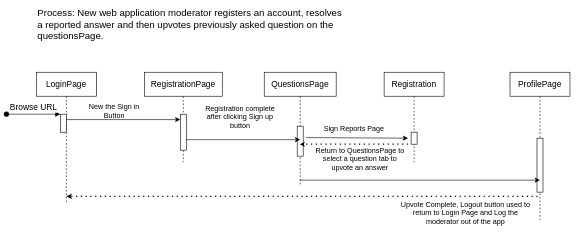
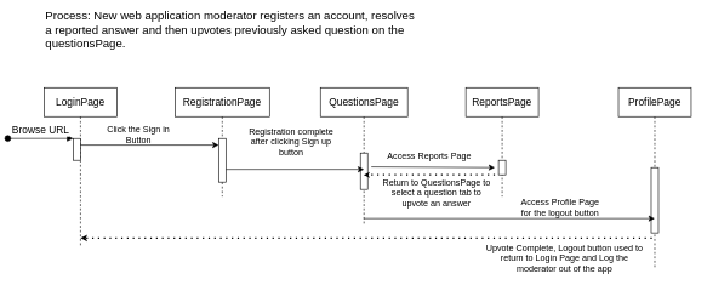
  <mxCell id="0" />
  <mxCell id="1" parent="0" />
  <mxCell id="2" value="&lt;font style=&quot;font-size: 14px;&quot;&gt;LoginPage&lt;/font&gt;" style="shape=umlLifeline;perimeter=lifelinePerimeter;whiteSpace=wrap;html=1;container=1;dropTarget=0;collapsible=0;recursiveResize=0;outlineConnect=0;portConstraint=eastwest;newEdgeStyle={&quot;edgeStyle&quot;:&quot;elbowEdgeStyle&quot;,&quot;elbow&quot;:&quot;vertical&quot;,&quot;curved&quot;:0,&quot;rounded&quot;:0};" vertex="1" parent="1"><mxGeometry x="20" y="120" width="100" height="220" as="geometry" /></mxCell>
  <mxCell id="3" value="" style="html=1;points=[];perimeter=orthogonalPerimeter;outlineConnect=0;targetShapes=umlLifeline;portConstraint=eastwest;newEdgeStyle={&quot;edgeStyle&quot;:&quot;elbowEdgeStyle&quot;,&quot;elbow&quot;:&quot;vertical&quot;,&quot;curved&quot;:0,&quot;rounded&quot;:0};" vertex="1" parent="2"><mxGeometry x="40" y="70" width="10" height="30" as="geometry" /></mxCell>
  <mxCell id="4" value="&lt;font style=&quot;font-size: 14px;&quot;&gt;Browse URL&lt;/font&gt;" style="html=1;verticalAlign=bottom;startArrow=oval;endArrow=block;startSize=8;edgeStyle=elbowEdgeStyle;elbow=vertical;curved=0;rounded=0;" edge="1" parent="2" target="3"><mxGeometry relative="1" as="geometry"><mxPoint x="-50" y="70" as="sourcePoint" /></mxGeometry></mxCell>
  <mxCell id="5" value="&lt;font style=&quot;font-size: 14px;&quot;&gt;RegistrationPage&lt;/font&gt;" style="shape=umlLifeline;perimeter=lifelinePerimeter;whiteSpace=wrap;html=1;container=1;dropTarget=0;collapsible=0;recursiveResize=0;outlineConnect=0;portConstraint=eastwest;newEdgeStyle={&quot;edgeStyle&quot;:&quot;elbowEdgeStyle&quot;,&quot;elbow&quot;:&quot;vertical&quot;,&quot;curved&quot;:0,&quot;rounded&quot;:0};" vertex="1" parent="1"><mxGeometry x="200" y="120" width="130" height="150" as="geometry" /></mxCell>
  <mxCell id="6" value="" style="html=1;points=[];perimeter=orthogonalPerimeter;outlineConnect=0;targetShapes=umlLifeline;portConstraint=eastwest;newEdgeStyle={&quot;edgeStyle&quot;:&quot;elbowEdgeStyle&quot;,&quot;elbow&quot;:&quot;vertical&quot;,&quot;curved&quot;:0,&quot;rounded&quot;:0};" vertex="1" parent="5"><mxGeometry x="60" y="70" width="10" height="60" as="geometry" /></mxCell>
  <mxCell id="7" value="" style="endArrow=classic;html=1;rounded=0;" edge="1" parent="1"><mxGeometry width="50" height="50" relative="1" as="geometry"><mxPoint x="70" y="199" as="sourcePoint" /><mxPoint x="260" y="199" as="targetPoint" /></mxGeometry></mxCell>
- <mxCell id="8" value="New the Sign in Button" style="text;html=1;strokeColor=none;fillColor=none;align=center;verticalAlign=middle;whiteSpace=wrap;rounded=0;" vertex="1" parent="1"><mxGeometry x="90" y="170" width="120" height="30" as="geometry" /></mxCell>
+ <mxCell id="8" value="Click the Sign in Button" style="text;html=1;strokeColor=none;fillColor=none;align=center;verticalAlign=middle;whiteSpace=wrap;rounded=0;" vertex="1" parent="1"><mxGeometry x="90" y="170" width="120" height="30" as="geometry" /></mxCell>
  <mxCell id="9" value="&lt;font style=&quot;font-size: 14px;&quot;&gt;QuestionsPage&lt;/font&gt;" style="shape=umlLifeline;perimeter=lifelinePerimeter;whiteSpace=wrap;html=1;container=1;dropTarget=0;collapsible=0;recursiveResize=0;outlineConnect=0;portConstraint=eastwest;newEdgeStyle={&quot;edgeStyle&quot;:&quot;elbowEdgeStyle&quot;,&quot;elbow&quot;:&quot;vertical&quot;,&quot;curved&quot;:0,&quot;rounded&quot;:0};" vertex="1" parent="1"><mxGeometry x="400" y="120" width="120" height="190" as="geometry" /></mxCell>
  <mxCell id="10" value="" style="html=1;points=[];perimeter=orthogonalPerimeter;outlineConnect=0;targetShapes=umlLifeline;portConstraint=eastwest;newEdgeStyle={&quot;edgeStyle&quot;:&quot;elbowEdgeStyle&quot;,&quot;elbow&quot;:&quot;vertical&quot;,&quot;curved&quot;:0,&quot;rounded&quot;:0};" vertex="1" parent="9"><mxGeometry x="55" y="90" width="10" height="50" as="geometry" /></mxCell>
  <mxCell id="11" value="" style="endArrow=classic;html=1;rounded=0;entryX=0.5;entryY=0.45;entryDx=0;entryDy=0;entryPerimeter=0;" edge="1" parent="1" source="6" target="10"><mxGeometry width="50" height="50" relative="1" as="geometry"><mxPoint x="280" y="219" as="sourcePoint" /><mxPoint x="450" y="219" as="targetPoint" /></mxGeometry></mxCell>
  <mxCell id="12" value="Registration complete after clicking Sign up button" style="text;html=1;strokeColor=none;fillColor=none;align=center;verticalAlign=middle;whiteSpace=wrap;rounded=0;" vertex="1" parent="1"><mxGeometry x="300" y="170" width="120" height="50" as="geometry" /></mxCell>
- <mxCell id="13" value="&lt;font style=&quot;font-size: 14px;&quot;&gt;Registration&lt;/font&gt;" style="shape=umlLifeline;perimeter=lifelinePerimeter;whiteSpace=wrap;html=1;container=1;dropTarget=0;collapsible=0;recursiveResize=0;outlineConnect=0;portConstraint=eastwest;newEdgeStyle={&quot;edgeStyle&quot;:&quot;elbowEdgeStyle&quot;,&quot;elbow&quot;:&quot;vertical&quot;,&quot;curved&quot;:0,&quot;rounded&quot;:0};" vertex="1" parent="1"><mxGeometry x="600" y="120" width="100" height="150" as="geometry" /></mxCell>
+ <mxCell id="13" value="&lt;font style=&quot;font-size: 14px;&quot;&gt;ReportsPage&lt;/font&gt;" style="shape=umlLifeline;perimeter=lifelinePerimeter;whiteSpace=wrap;html=1;container=1;dropTarget=0;collapsible=0;recursiveResize=0;outlineConnect=0;portConstraint=eastwest;newEdgeStyle={&quot;edgeStyle&quot;:&quot;elbowEdgeStyle&quot;,&quot;elbow&quot;:&quot;vertical&quot;,&quot;curved&quot;:0,&quot;rounded&quot;:0};" vertex="1" parent="1"><mxGeometry x="600" y="120" width="100" height="150" as="geometry" /></mxCell>
  <mxCell id="14" value="" style="html=1;points=[];perimeter=orthogonalPerimeter;outlineConnect=0;targetShapes=umlLifeline;portConstraint=eastwest;newEdgeStyle={&quot;edgeStyle&quot;:&quot;elbowEdgeStyle&quot;,&quot;elbow&quot;:&quot;vertical&quot;,&quot;curved&quot;:0,&quot;rounded&quot;:0};" vertex="1" parent="13"><mxGeometry x="45" y="100" width="10" height="20" as="geometry" /></mxCell>
  <mxCell id="15" value="&lt;font style=&quot;font-size: 14px;&quot;&gt;ProfilePage&lt;/font&gt;" style="shape=umlLifeline;perimeter=lifelinePerimeter;whiteSpace=wrap;html=1;container=1;dropTarget=0;collapsible=0;recursiveResize=0;outlineConnect=0;portConstraint=eastwest;newEdgeStyle={&quot;edgeStyle&quot;:&quot;elbowEdgeStyle&quot;,&quot;elbow&quot;:&quot;vertical&quot;,&quot;curved&quot;:0,&quot;rounded&quot;:0};" vertex="1" parent="1"><mxGeometry x="810" y="120" width="100" height="250" as="geometry" /></mxCell>
  <mxCell id="16" value="" style="html=1;points=[];perimeter=orthogonalPerimeter;outlineConnect=0;targetShapes=umlLifeline;portConstraint=eastwest;newEdgeStyle={&quot;edgeStyle&quot;:&quot;elbowEdgeStyle&quot;,&quot;elbow&quot;:&quot;vertical&quot;,&quot;curved&quot;:0,&quot;rounded&quot;:0};" vertex="1" parent="15"><mxGeometry x="45" y="110" width="10" height="90" as="geometry" /></mxCell>
  <mxCell id="17" value="" style="endArrow=classic;html=1;rounded=0;" edge="1" parent="1"><mxGeometry width="50" height="50" relative="1" as="geometry"><mxPoint x="470" y="229" as="sourcePoint" /><mxPoint x="640" y="230" as="targetPoint" /></mxGeometry></mxCell>
- <mxCell id="18" value="Sign Reports Page" style="text;html=1;strokeColor=none;fillColor=none;align=center;verticalAlign=middle;whiteSpace=wrap;rounded=0;" vertex="1" parent="1"><mxGeometry x="490" y="200" width="120" height="30" as="geometry" /></mxCell>
+ <mxCell id="18" value="Access Reports Page" style="text;html=1;strokeColor=none;fillColor=none;align=center;verticalAlign=middle;whiteSpace=wrap;rounded=0;" vertex="1" parent="1"><mxGeometry x="490" y="200" width="120" height="30" as="geometry" /></mxCell>
  <mxCell id="19" value="&lt;font style=&quot;font-size: 16px;&quot;&gt;Process: New web application moderator registers an account, resolves a reported answer and then upvotes previously asked question on the questionsPage.&lt;/font&gt;" style="text;html=1;strokeColor=none;fillColor=none;align=left;verticalAlign=middle;whiteSpace=wrap;rounded=0;" vertex="1" parent="1"><mxGeometry x="20" y="20" width="510" height="40" as="geometry" /></mxCell>
  <mxCell id="20" value="" style="endArrow=classic;dashed=1;html=1;dashPattern=1 3;strokeWidth=2;rounded=0;entryX=0.54;entryY=0.714;entryDx=0;entryDy=0;entryPerimeter=0;endFill=1;endSize=3;" edge="1" parent="1"><mxGeometry width="50" height="50" relative="1" as="geometry"><mxPoint x="856" y="327" as="sourcePoint" /><mxPoint x="70" y="327" as="targetPoint" /></mxGeometry></mxCell>
  <mxCell id="21" value="Upvote Complete, Logout button used to return to Login Page and Log the moderator out of the app" style="text;html=1;strokeColor=none;fillColor=none;align=center;verticalAlign=middle;whiteSpace=wrap;rounded=0;" vertex="1" parent="1"><mxGeometry x="621" y="340" width="230" height="30" as="geometry" /></mxCell>
  <mxCell id="22" value="" style="endArrow=classic;dashed=1;html=1;dashPattern=1 3;strokeWidth=2;rounded=0;endFill=1;endSize=2;" edge="1" parent="1" target="9"><mxGeometry width="50" height="50" relative="1" as="geometry"><mxPoint x="640" y="240" as="sourcePoint" /><mxPoint x="480" y="240" as="targetPoint" /></mxGeometry></mxCell>
  <mxCell id="23" value="Return to QuestionsPage to select a question tab to upvote an answer" style="text;html=1;strokeColor=none;fillColor=none;align=center;verticalAlign=middle;whiteSpace=wrap;rounded=0;" vertex="1" parent="1"><mxGeometry x="480" y="250" width="160" height="30" as="geometry" /></mxCell>
  <mxCell id="24" value="" style="endArrow=classic;html=1;rounded=0;entryX=0.5;entryY=0.778;entryDx=0;entryDy=0;entryPerimeter=0;" edge="1" parent="1" source="9" target="16"><mxGeometry width="50" height="50" relative="1" as="geometry"><mxPoint x="280" y="243" as="sourcePoint" /><mxPoint x="850" y="300" as="targetPoint" /></mxGeometry></mxCell>
+ <mxCell id="25" value="Access Profile Page for the logout button" style="text;html=1;strokeColor=none;fillColor=none;align=center;verticalAlign=middle;whiteSpace=wrap;rounded=0;" vertex="1" parent="1"><mxGeometry x="670" y="270" width="120" height="30" as="geometry" /></mxCell>
